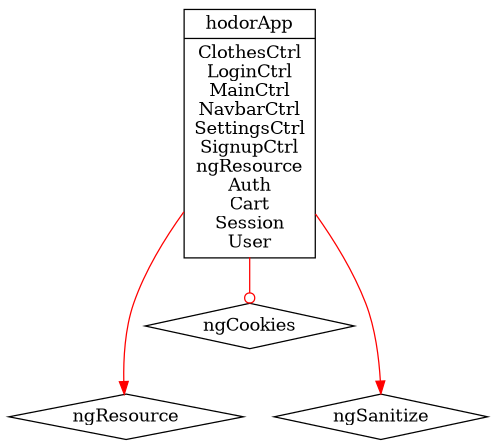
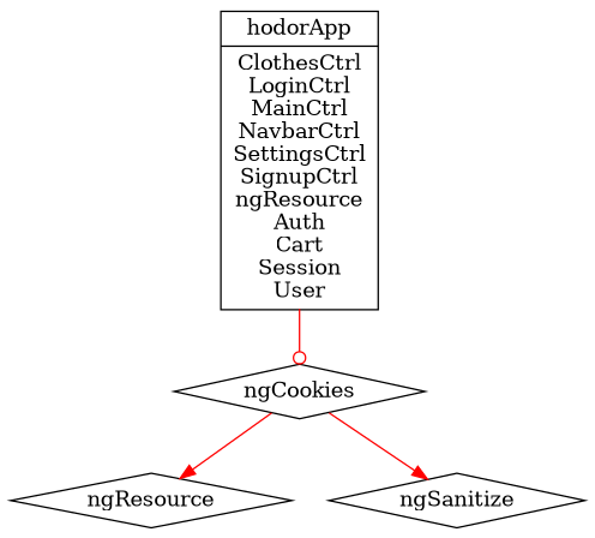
  digraph {
    node [shape=diamond]
    edge [arrowhead=normal color=red]
    n1 [label="{hodorApp|ClothesCtrl\nLoginCtrl\nMainCtrl\nNavbarCtrl\nSettingsCtrl\nSignupCtrl\nngResource\nAuth\nCart\nSession\nUser}" shape=record]
    ngCookies
    ngResource
    ngSanitize
    n1 -> ngCookies [arrowhead=odot]
-   n1 -> ngResource
-   n1 -> ngSanitize
+   ngCookies -> ngResource
+   ngCookies -> ngSanitize
  }
